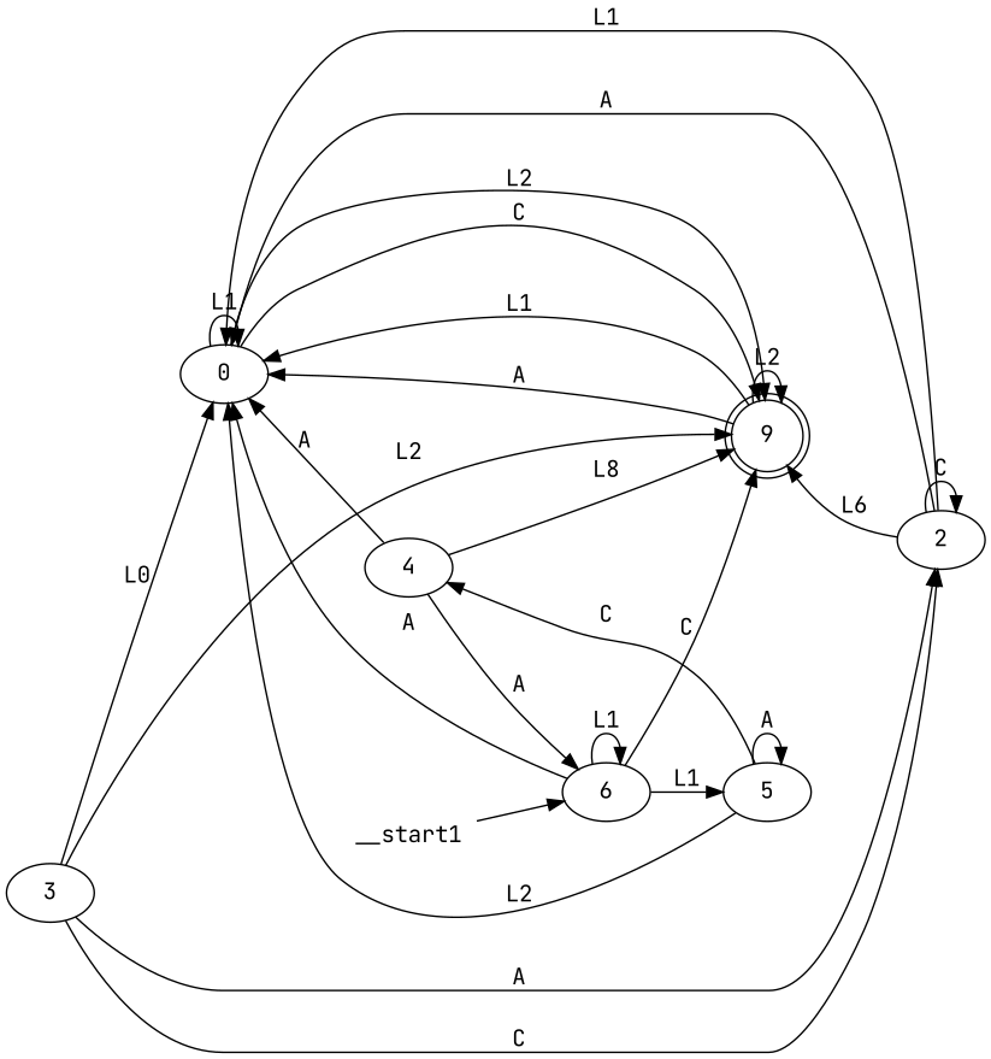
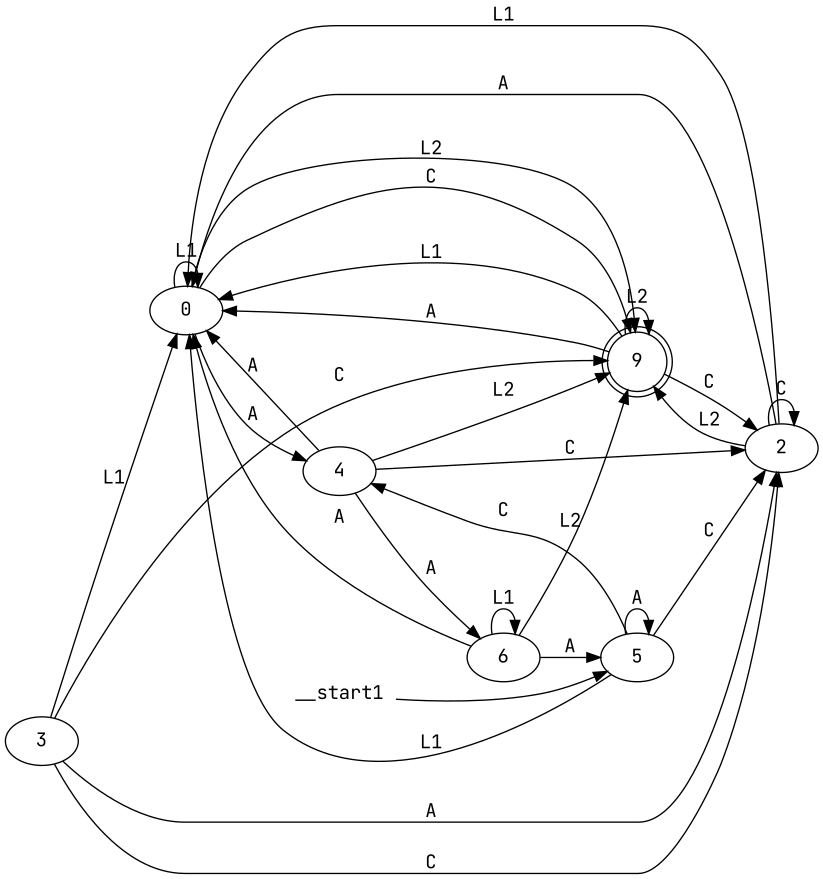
  digraph {
    fontname="JetBrains Mono"
    rankdir=LR
    node [fontname="JetBrains Mono"]
    edge [fontname="JetBrains Mono"]
    n1 [label=0]
    n2 [label=9 shape=doublecircle]
    n3 [label=4]
    n4 [label=2]
    n5 [label=6]
    n6 [label=3]
    n7 [label=5]
    n8 [label=__start1 shape=none]
    n1 -> n1 [label=L1]
    n1 -> n2 [label=L2]
    n1 -> n2 [label=C]
+   n1 -> n3 [label=A]
    n2 -> n1 [label=L1]
    n2 -> n1 [label=A]
    n2 -> n2 [label=L2]
+   n2 -> n4 [label=C]
    n3 -> n1 [label=A]
-   n3 -> n2 [label=L8]
+   n3 -> n2 [label=L2]
+   n3 -> n4 [label=C]
    n3 -> n5 [label=A]
    n4 -> n1 [label=L1]
    n4 -> n1 [label=A]
-   n4 -> n2 [label=L6]
+   n4 -> n2 [label=L2]
    n4 -> n4 [label=C]
    n5 -> n1 [label=A]
-   n5 -> n2 [label=C]
+   n5 -> n2 [label=L2]
    n5 -> n5 [label=L1]
-   n5 -> n7 [label=L1]
-   n6 -> n1 [label=L0]
-   n6 -> n2 [label=L2]
+   n5 -> n7 [label=A]
+   n6 -> n1 [label=L1]
+   n6 -> n2 [label=C]
    n6 -> n4 [label=A]
    n6 -> n4 [label=C]
-   n7 -> n1 [label=L2]
+   n7 -> n1 [label=L1]
    n7 -> n3 [label=C]
+   n7 -> n4 [label=C]
    n7 -> n7 [label=A]
-   n8 -> n5
+   n8 -> n7
  }
